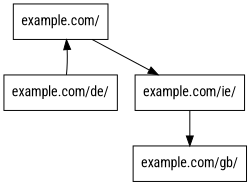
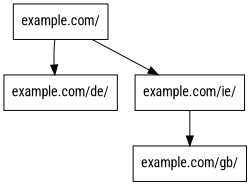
  digraph {
    fontname="Roboto Condensed"
    node [fontname="Roboto Condensed" shape=box]
    edge [fontname="Roboto Condensed"]
    n1 [label="example.com/"]
    n2 [label="example.com/de/"]
    n3 [label="example.com/ie/"]
    n4 [label="example.com/gb/"]
-   n2 -> n1
+   n1 -> n2
    n1 -> n3
    n3 -> n4
  }
